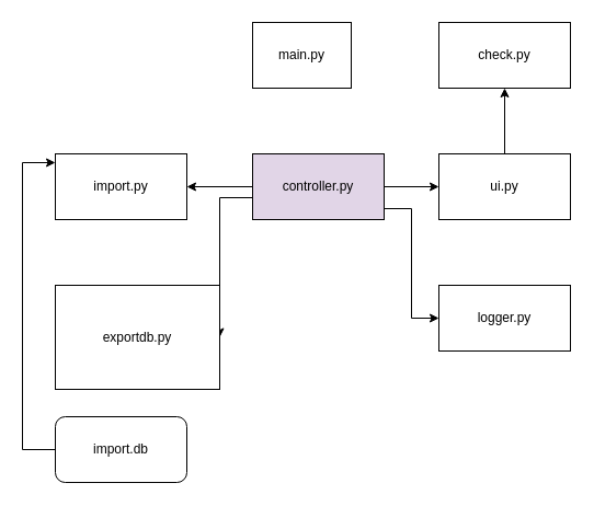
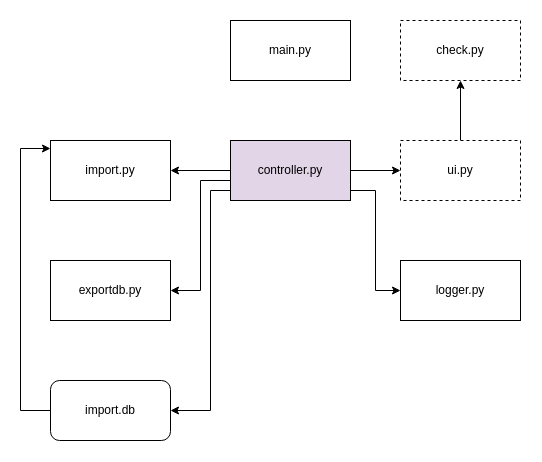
  <mxCell id="0" />
  <mxCell id="1" parent="0" />
- <mxCell id="2" value="main.py" style="rounded=0;whiteSpace=wrap;html=1;" parent="1" vertex="1"><mxGeometry x="230" y="20" width="90" height="60" as="geometry" /></mxCell>
+ <mxCell id="2" value="main.py" style="rounded=0;whiteSpace=wrap;html=1;" parent="1" vertex="1"><mxGeometry x="230" y="20" width="120" height="60" as="geometry" /></mxCell>
  <mxCell id="3" style="edgeStyle=orthogonalEdgeStyle;rounded=0;orthogonalLoop=1;jettySize=auto;html=1;entryX=0;entryY=0.5;entryDx=0;entryDy=0;" parent="1" source="8" target="10" edge="1"><mxGeometry relative="1" as="geometry" /></mxCell>
  <mxCell id="4" style="edgeStyle=orthogonalEdgeStyle;rounded=0;orthogonalLoop=1;jettySize=auto;html=1;entryX=0;entryY=0.5;entryDx=0;entryDy=0;" parent="1" source="8" target="16" edge="1"><mxGeometry relative="1" as="geometry"><Array as="points"><mxPoint x="375" y="190" /><mxPoint x="375" y="290" /></Array></mxGeometry></mxCell>
  <mxCell id="5" style="edgeStyle=orthogonalEdgeStyle;rounded=0;orthogonalLoop=1;jettySize=auto;html=1;entryX=1;entryY=0.5;entryDx=0;entryDy=0;" parent="1" source="8" target="12" edge="1"><mxGeometry relative="1" as="geometry" /></mxCell>
  <mxCell id="6" style="edgeStyle=orthogonalEdgeStyle;rounded=0;orthogonalLoop=1;jettySize=auto;html=1;entryX=1;entryY=0.5;entryDx=0;entryDy=0;" parent="1" source="8" target="13" edge="1"><mxGeometry relative="1" as="geometry"><Array as="points"><mxPoint x="200" y="180" /><mxPoint x="200" y="290" /></Array></mxGeometry></mxCell>
+ <mxCell id="7" style="edgeStyle=orthogonalEdgeStyle;rounded=0;orthogonalLoop=1;jettySize=auto;html=1;entryX=1;entryY=0.5;entryDx=0;entryDy=0;" parent="1" source="8" target="15" edge="1"><mxGeometry relative="1" as="geometry"><Array as="points"><mxPoint x="210" y="190" /><mxPoint x="210" y="410" /></Array></mxGeometry></mxCell>
  <mxCell id="8" value="controller.py" style="rounded=0;whiteSpace=wrap;html=1;fillColor=#e1d5e7;" parent="1" vertex="1"><mxGeometry x="230" y="140" width="120" height="60" as="geometry" /></mxCell>
  <mxCell id="9" style="edgeStyle=orthogonalEdgeStyle;rounded=0;orthogonalLoop=1;jettySize=auto;html=1;entryX=0.5;entryY=1;entryDx=0;entryDy=0;" parent="1" source="10" target="11" edge="1"><mxGeometry relative="1" as="geometry" /></mxCell>
- <mxCell id="10" value="ui.py&lt;br&gt;" style="rounded=0;whiteSpace=wrap;html=1;" parent="1" vertex="1"><mxGeometry x="400" y="140" width="120" height="60" as="geometry" /></mxCell>
- <mxCell id="11" value="check.py" style="rounded=0;whiteSpace=wrap;html=1;" parent="1" vertex="1"><mxGeometry x="400" y="20" width="120" height="60" as="geometry" /></mxCell>
+ <mxCell id="10" value="ui.py&lt;br&gt;" style="rounded=0;whiteSpace=wrap;html=1;dashed=1;" parent="1" vertex="1"><mxGeometry x="400" y="140" width="120" height="60" as="geometry" /></mxCell>
+ <mxCell id="11" value="check.py" style="rounded=0;whiteSpace=wrap;html=1;dashed=1;" parent="1" vertex="1"><mxGeometry x="400" y="20" width="120" height="60" as="geometry" /></mxCell>
  <mxCell id="12" value="import.py" style="rounded=0;whiteSpace=wrap;html=1;" parent="1" vertex="1"><mxGeometry x="50" y="140" width="120" height="60" as="geometry" /></mxCell>
- <mxCell id="13" value="exportdb.py" style="rounded=0;whiteSpace=wrap;html=1;" parent="1" vertex="1"><mxGeometry x="50" y="260" width="150" height="95" as="geometry" /></mxCell>
+ <mxCell id="13" value="exportdb.py" style="rounded=0;whiteSpace=wrap;html=1;" parent="1" vertex="1"><mxGeometry x="50" y="260" width="120" height="60" as="geometry" /></mxCell>
  <mxCell id="14" style="edgeStyle=orthogonalEdgeStyle;rounded=0;orthogonalLoop=1;jettySize=auto;html=1;" parent="1" source="15" edge="1"><mxGeometry relative="1" as="geometry"><mxPoint x="50" y="148" as="targetPoint" /><Array as="points"><mxPoint x="20" y="410" /><mxPoint x="20" y="148" /></Array></mxGeometry></mxCell>
  <mxCell id="15" value="import.db" style="whiteSpace=wrap;html=1;rounded=1;" parent="1" vertex="1"><mxGeometry x="50" y="380" width="120" height="60" as="geometry" /></mxCell>
  <mxCell id="16" value="logger.py" style="rounded=0;whiteSpace=wrap;html=1;" parent="1" vertex="1"><mxGeometry x="400" y="260" width="120" height="60" as="geometry" /></mxCell>
